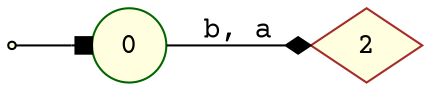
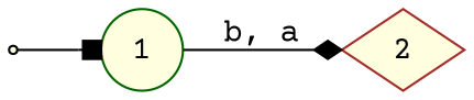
  digraph {
    rankdir=LR
    fontname="Courier Prime"
    node [style=filled fillcolor=lightyellow fontname="Courier Prime"]
    edge [fontname="Courier Prime"]
    0 [shape=point color=black]
-   1 [shape=circle color=darkgreen label=0]
+   1 [shape=circle color=darkgreen]
    2 [shape=diamond color=brown]
    0 -> 1 [arrowhead=box]
    1 -> 2 [label="b, a" arrowhead=diamond]
  }
